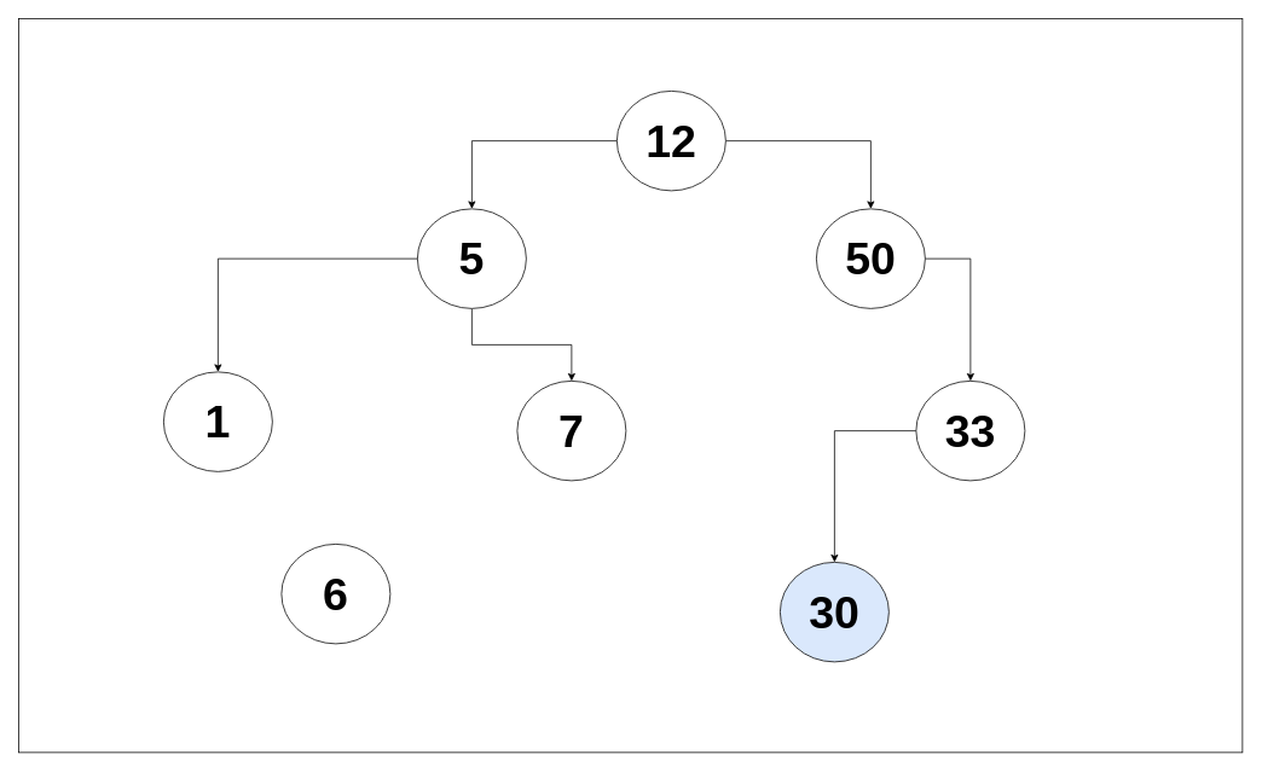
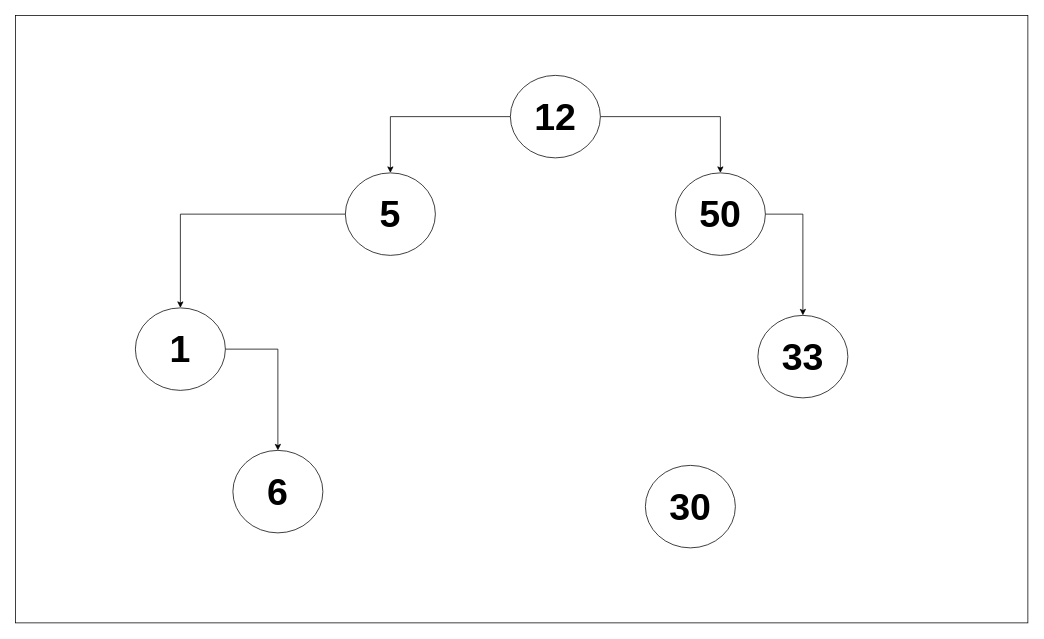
  <mxCell id="0" />
  <mxCell id="1" parent="0" />
  <mxCell id="2" value="" style="rounded=0;whiteSpace=wrap;html=1;" vertex="1" parent="1"><mxGeometry x="20" y="20" width="1350" height="810" as="geometry" /></mxCell>
  <mxCell id="3" style="edgeStyle=orthogonalEdgeStyle;rounded=0;orthogonalLoop=1;jettySize=auto;html=1;" edge="1" parent="1" source="5" target="8"><mxGeometry relative="1" as="geometry" /></mxCell>
  <mxCell id="4" style="edgeStyle=orthogonalEdgeStyle;rounded=0;orthogonalLoop=1;jettySize=auto;html=1;" edge="1" parent="1" source="5" target="10"><mxGeometry relative="1" as="geometry" /></mxCell>
  <mxCell id="5" value="&lt;b&gt;&lt;font style=&quot;font-size: 50px;&quot;&gt;12&lt;/font&gt;&lt;/b&gt;" style="ellipse;whiteSpace=wrap;html=1;" vertex="1" parent="1"><mxGeometry x="680" y="100" width="120" height="110" as="geometry" /></mxCell>
- <mxCell id="6" style="edgeStyle=orthogonalEdgeStyle;rounded=0;orthogonalLoop=1;jettySize=auto;html=1;" edge="1" parent="1" source="8" target="11"><mxGeometry relative="1" as="geometry" /></mxCell>
  <mxCell id="7" style="edgeStyle=orthogonalEdgeStyle;rounded=0;orthogonalLoop=1;jettySize=auto;html=1;" edge="1" parent="1" source="8" target="15"><mxGeometry relative="1" as="geometry" /></mxCell>
  <mxCell id="8" value="&lt;b&gt;&lt;font style=&quot;font-size: 50px;&quot;&gt;5&lt;/font&gt;&lt;/b&gt;" style="ellipse;whiteSpace=wrap;html=1;" vertex="1" parent="1"><mxGeometry x="460" y="230" width="120" height="110" as="geometry" /></mxCell>
  <mxCell id="9" style="edgeStyle=orthogonalEdgeStyle;rounded=0;orthogonalLoop=1;jettySize=auto;html=1;" edge="1" parent="1" source="10" target="13"><mxGeometry relative="1" as="geometry"><Array as="points"><mxPoint x="1070" y="285" /></Array></mxGeometry></mxCell>
  <mxCell id="10" value="&lt;b&gt;&lt;font style=&quot;font-size: 50px;&quot;&gt;50&lt;/font&gt;&lt;/b&gt;" style="ellipse;whiteSpace=wrap;html=1;" vertex="1" parent="1"><mxGeometry x="900" y="230" width="120" height="110" as="geometry" /></mxCell>
- <mxCell id="11" value="&lt;b&gt;&lt;font style=&quot;font-size: 50px;&quot;&gt;7&lt;/font&gt;&lt;/b&gt;" style="ellipse;whiteSpace=wrap;html=1;" vertex="1" parent="1"><mxGeometry x="570" y="420" width="120" height="110" as="geometry" /></mxCell>
- <mxCell id="12" style="edgeStyle=orthogonalEdgeStyle;rounded=0;orthogonalLoop=1;jettySize=auto;html=1;" edge="1" parent="1" source="13" target="17"><mxGeometry relative="1" as="geometry" /></mxCell>
  <mxCell id="13" value="&lt;b&gt;&lt;font style=&quot;font-size: 50px;&quot;&gt;33&lt;/font&gt;&lt;/b&gt;" style="ellipse;whiteSpace=wrap;html=1;" vertex="1" parent="1"><mxGeometry x="1010" y="420" width="120" height="110" as="geometry" /></mxCell>
+ <mxCell id="14" style="edgeStyle=orthogonalEdgeStyle;rounded=0;orthogonalLoop=1;jettySize=auto;html=1;" edge="1" parent="1" source="15" target="16"><mxGeometry relative="1" as="geometry" /></mxCell>
  <mxCell id="15" value="&lt;b&gt;&lt;font style=&quot;font-size: 50px;&quot;&gt;1&lt;/font&gt;&lt;/b&gt;" style="ellipse;whiteSpace=wrap;html=1;" vertex="1" parent="1"><mxGeometry x="180" y="410" width="120" height="110" as="geometry" /></mxCell>
  <mxCell id="16" value="&lt;b&gt;&lt;font style=&quot;font-size: 50px;&quot;&gt;6&lt;/font&gt;&lt;/b&gt;" style="ellipse;whiteSpace=wrap;html=1;" vertex="1" parent="1"><mxGeometry x="310" y="600" width="120" height="110" as="geometry" /></mxCell>
- <mxCell id="17" value="&lt;b&gt;&lt;font style=&quot;font-size: 50px;&quot;&gt;30&lt;/font&gt;&lt;/b&gt;" style="ellipse;whiteSpace=wrap;html=1;fillColor=#dae8fc;" vertex="1" parent="1"><mxGeometry x="860" y="620" width="120" height="110" as="geometry" /></mxCell>
+ <mxCell id="17" value="&lt;b&gt;&lt;font style=&quot;font-size: 50px;&quot;&gt;30&lt;/font&gt;&lt;/b&gt;" style="ellipse;whiteSpace=wrap;html=1;" vertex="1" parent="1"><mxGeometry x="860" y="620" width="120" height="110" as="geometry" /></mxCell>
